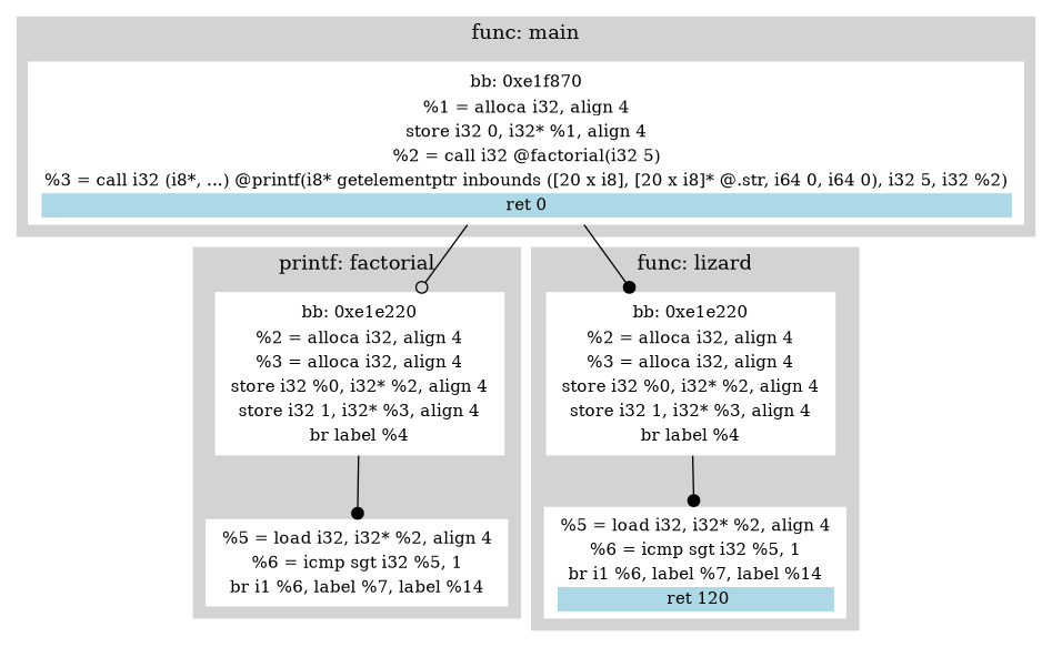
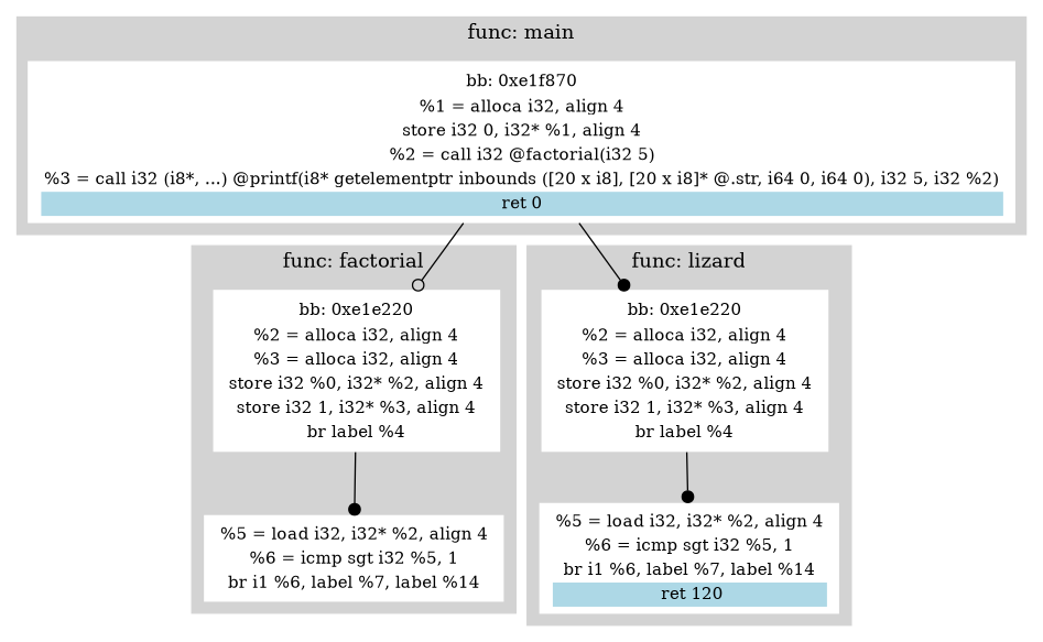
  digraph {
    compound=true
    node [color=white fontsize=12 shape=plaintext style=filled]
    edge [arrowhead=dot]
    n1 [label=<             <TABLE BORDER="1" CELLBORDER="0" CELLSPACING="0">                 <TR><TD BORDER="1" SIDES="TB">bb: 0xe1f870</TD></TR>                 <TR><TD>%1 = alloca i32, align 4</TD></TR>                 <TR><TD>store i32 0, i32* %1, align 4</TD></TR>                 <TR><TD>%2 = call i32 @factorial(i32 5)</TD></TR>                 <TR><TD>%3 = call i32 (i8*, ...) @printf(i8* getelementptr inbounds ([20 x i8], [20 x i8]* @.str, i64 0, i64 0), i32 5, i32 %2)</TD></TR>                 <TR><TD BGCOLOR="lightblue">ret 0</TD></TR>             </TABLE>         >]
    n2 [label=<             <TABLE BORDER="1" CELLBORDER="0" CELLSPACING="0">                 <TR><TD BORDER="1" SIDES="TB">bb: 0xe1e220</TD></TR>                 <TR><TD>%2 = alloca i32, align 4</TD></TR>                 <TR><TD>%3 = alloca i32, align 4</TD></TR>                 <TR><TD>store i32 %0, i32* %2, align 4</TD></TR>                 <TR><TD>store i32 1, i32* %3, align 4</TD></TR>                 <TR><TD>br label %4</TD></TR>             </TABLE>         >]
    n3 [label=<             <TABLE BORDER="1" CELLBORDER="0" CELLSPACING="0">                 <TR><TD>%5 = load i32, i32* %2, align 4</TD></TR>                 <TR><TD>%6 = icmp sgt i32 %5, 1</TD></TR>                 <TR><TD>br i1 %6, label %7, label %14</TD></TR>             </TABLE>         >]
    n4 [label=<             <TABLE BORDER="1" CELLBORDER="0" CELLSPACING="0">                 <TR><TD BORDER="1" SIDES="TB">bb: 0xe1e220</TD></TR>                 <TR><TD>%2 = alloca i32, align 4</TD></TR>                 <TR><TD>%3 = alloca i32, align 4</TD></TR>                 <TR><TD>store i32 %0, i32* %2, align 4</TD></TR>                 <TR><TD>store i32 1, i32* %3, align 4</TD></TR>                 <TR><TD>br label %4</TD></TR>             </TABLE>         >]
    n5 [label=<             <TABLE BORDER="1" CELLBORDER="0" CELLSPACING="0">                 <TR><TD>%5 = load i32, i32* %2, align 4</TD></TR>                 <TR><TD>%6 = icmp sgt i32 %5, 1</TD></TR>                 <TR><TD>br i1 %6, label %7, label %14</TD></TR>                 <TR><TD BGCOLOR="lightblue"> ret 120</TD></TR>             </TABLE>         >]
    subgraph cluster_1 {
      color=lightgrey
      label="func: main"
      rankdir=TB
      style=filled
      n1
    }
    subgraph cluster_2 {
      color=lightgrey
-     label="printf: factorial"
+     label="func: factorial"
      rankdir=TB
      style=filled
      n2
      n3
    }
    subgraph cluster_3 {
      color=lightgrey
      label="func: lizard"
      rankdir=TB
      style=filled
      n4
      n5
      subgraph sub_4 {
        color=lightgrey
        label="func: lizard"
        rank=same
        rankdir=TB
        style=filled
      }
    }
    n1 -> n2 [arrowhead=odot]
    n1 -> n4
    n2 -> n3
    n4 -> n5
  }
